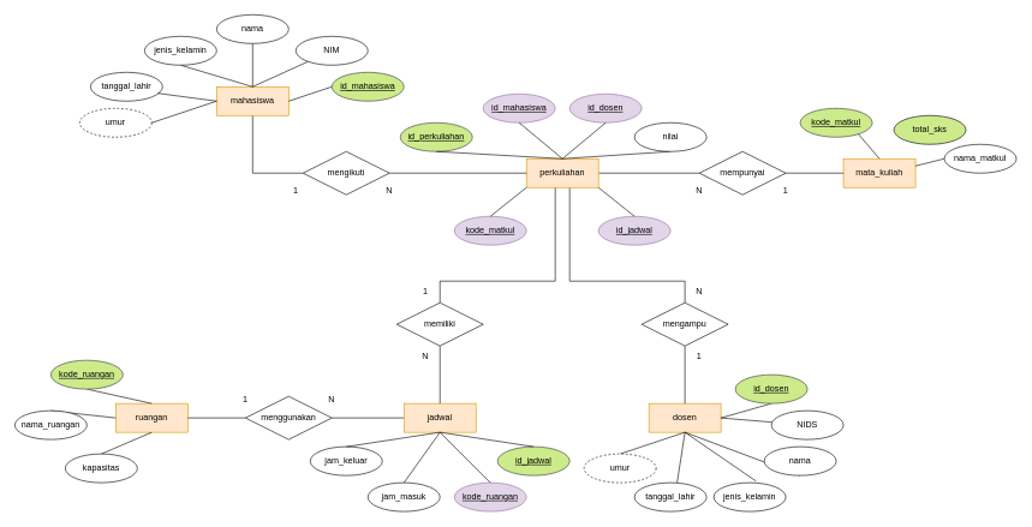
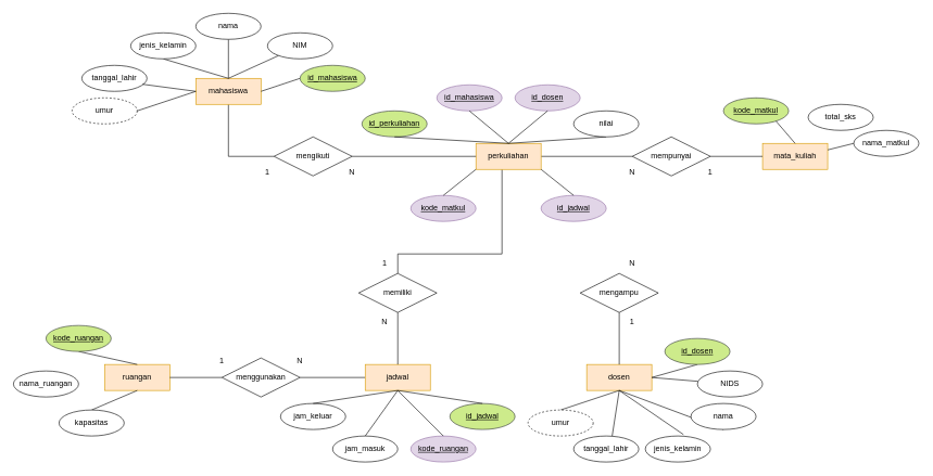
  <mxCell id="0" />
  <mxCell id="1" parent="0" />
  <mxCell id="2" style="edgeStyle=orthogonalEdgeStyle;rounded=0;orthogonalLoop=1;jettySize=auto;html=1;entryX=0;entryY=0.5;entryDx=0;entryDy=0;exitX=0.5;exitY=1;exitDx=0;exitDy=0;endArrow=none;startFill=0;" edge="1" parent="1" source="3" target="14"><mxGeometry relative="1" as="geometry" /></mxCell>
  <mxCell id="3" value="mahasiswa" style="whiteSpace=wrap;html=1;align=center;fillColor=#ffe6cc;strokeColor=#d79b00;" vertex="1" parent="1"><mxGeometry x="300" y="120" width="100" height="40" as="geometry" /></mxCell>
  <mxCell id="4" style="edgeStyle=orthogonalEdgeStyle;rounded=0;orthogonalLoop=1;jettySize=auto;html=1;entryX=0;entryY=0.5;entryDx=0;entryDy=0;endArrow=none;startFill=0;" edge="1" parent="1" source="7" target="16"><mxGeometry relative="1" as="geometry" /></mxCell>
- <mxCell id="5" style="edgeStyle=orthogonalEdgeStyle;rounded=0;orthogonalLoop=1;jettySize=auto;html=1;endArrow=none;startFill=0;" edge="1" parent="1" source="7" target="18"><mxGeometry relative="1" as="geometry"><Array as="points"><mxPoint x="790" y="390" /><mxPoint x="950" y="390" /></Array></mxGeometry></mxCell>
  <mxCell id="6" style="edgeStyle=orthogonalEdgeStyle;rounded=0;orthogonalLoop=1;jettySize=auto;html=1;entryX=0.5;entryY=0;entryDx=0;entryDy=0;endArrow=none;startFill=0;" edge="1" parent="1" source="7" target="20"><mxGeometry relative="1" as="geometry"><Array as="points"><mxPoint x="770" y="390" /><mxPoint x="610" y="390" /></Array></mxGeometry></mxCell>
  <mxCell id="7" value="perkuliahan" style="whiteSpace=wrap;html=1;align=center;fillColor=#ffe6cc;strokeColor=#d79b00;" vertex="1" parent="1"><mxGeometry x="730" y="220" width="100" height="40" as="geometry" /></mxCell>
  <mxCell id="8" value="dosen" style="whiteSpace=wrap;html=1;align=center;fillColor=#ffe6cc;strokeColor=#d79b00;" vertex="1" parent="1"><mxGeometry x="900" y="560" width="100" height="40" as="geometry" /></mxCell>
  <mxCell id="9" style="edgeStyle=orthogonalEdgeStyle;rounded=0;orthogonalLoop=1;jettySize=auto;html=1;entryX=1;entryY=0.5;entryDx=0;entryDy=0;endArrow=none;startFill=0;" edge="1" parent="1" source="10" target="22"><mxGeometry relative="1" as="geometry" /></mxCell>
  <mxCell id="10" value="jadwal" style="whiteSpace=wrap;html=1;align=center;fillColor=#ffe6cc;strokeColor=#d79b00;" vertex="1" parent="1"><mxGeometry x="560" y="560" width="100" height="40" as="geometry" /></mxCell>
  <mxCell id="11" value="ruangan" style="whiteSpace=wrap;html=1;align=center;fillColor=#ffe6cc;strokeColor=#d79b00;" vertex="1" parent="1"><mxGeometry x="160" y="560" width="100" height="40" as="geometry" /></mxCell>
  <mxCell id="12" value="mata_kuliah" style="whiteSpace=wrap;html=1;align=center;fillColor=#ffe6cc;strokeColor=#d79b00;" vertex="1" parent="1"><mxGeometry x="1170" y="220" width="100" height="40" as="geometry" /></mxCell>
  <mxCell id="13" style="edgeStyle=orthogonalEdgeStyle;rounded=0;orthogonalLoop=1;jettySize=auto;html=1;entryX=0;entryY=0.5;entryDx=0;entryDy=0;endArrow=none;startFill=0;" edge="1" parent="1" source="14" target="7"><mxGeometry relative="1" as="geometry" /></mxCell>
  <mxCell id="14" value="mengikuti" style="shape=rhombus;perimeter=rhombusPerimeter;whiteSpace=wrap;html=1;align=center;" vertex="1" parent="1"><mxGeometry x="420" y="210" width="120" height="60" as="geometry" /></mxCell>
  <mxCell id="15" style="edgeStyle=orthogonalEdgeStyle;rounded=0;orthogonalLoop=1;jettySize=auto;html=1;endArrow=none;startFill=0;" edge="1" parent="1" source="16" target="12"><mxGeometry relative="1" as="geometry" /></mxCell>
  <mxCell id="16" value="mempunyai" style="shape=rhombus;perimeter=rhombusPerimeter;whiteSpace=wrap;html=1;align=center;" vertex="1" parent="1"><mxGeometry x="970" y="210" width="120" height="60" as="geometry" /></mxCell>
  <mxCell id="17" style="edgeStyle=orthogonalEdgeStyle;rounded=0;orthogonalLoop=1;jettySize=auto;html=1;entryX=0.5;entryY=0;entryDx=0;entryDy=0;endArrow=none;startFill=0;" edge="1" parent="1" source="18" target="8"><mxGeometry relative="1" as="geometry" /></mxCell>
  <mxCell id="18" value="mengampu" style="shape=rhombus;perimeter=rhombusPerimeter;whiteSpace=wrap;html=1;align=center;" vertex="1" parent="1"><mxGeometry x="890" y="420" width="120" height="60" as="geometry" /></mxCell>
  <mxCell id="19" style="edgeStyle=orthogonalEdgeStyle;rounded=0;orthogonalLoop=1;jettySize=auto;html=1;entryX=0.5;entryY=0;entryDx=0;entryDy=0;endArrow=none;startFill=0;" edge="1" parent="1" source="20" target="10"><mxGeometry relative="1" as="geometry" /></mxCell>
  <mxCell id="20" value="memiliki" style="shape=rhombus;perimeter=rhombusPerimeter;whiteSpace=wrap;html=1;align=center;" vertex="1" parent="1"><mxGeometry x="550" y="420" width="120" height="60" as="geometry" /></mxCell>
  <mxCell id="21" style="edgeStyle=orthogonalEdgeStyle;rounded=0;orthogonalLoop=1;jettySize=auto;html=1;entryX=1;entryY=0.5;entryDx=0;entryDy=0;endArrow=none;startFill=0;" edge="1" parent="1" source="22" target="11"><mxGeometry relative="1" as="geometry" /></mxCell>
  <mxCell id="22" value="menggunakan" style="shape=rhombus;perimeter=rhombusPerimeter;whiteSpace=wrap;html=1;align=center;" vertex="1" parent="1"><mxGeometry x="340" y="550" width="120" height="60" as="geometry" /></mxCell>
  <mxCell id="23" style="rounded=0;orthogonalLoop=1;jettySize=auto;html=1;entryX=0;entryY=0.5;entryDx=0;entryDy=0;endArrow=none;startFill=0;exitX=1;exitY=0.5;exitDx=0;exitDy=0;" edge="1" parent="1" target="26" source="3"><mxGeometry relative="1" as="geometry"><mxPoint x="120" y="15" as="sourcePoint" /></mxGeometry></mxCell>
  <mxCell id="24" style="rounded=0;orthogonalLoop=1;jettySize=auto;html=1;entryX=0.5;entryY=1;entryDx=0;entryDy=0;endArrow=none;startFill=0;exitX=0.5;exitY=0;exitDx=0;exitDy=0;" edge="1" parent="1" target="27" source="3"><mxGeometry relative="1" as="geometry"><mxPoint x="208" y="15" as="sourcePoint" /></mxGeometry></mxCell>
  <mxCell id="25" style="rounded=0;orthogonalLoop=1;jettySize=auto;html=1;entryX=0.5;entryY=1;entryDx=0;entryDy=0;endArrow=none;startFill=0;" edge="1" parent="1" target="28"><mxGeometry relative="1" as="geometry"><mxPoint x="350" y="120" as="sourcePoint" /></mxGeometry></mxCell>
  <mxCell id="26" value="id_mahasiswa" style="ellipse;whiteSpace=wrap;html=1;align=center;fontStyle=4;fillColor=#cdeb8b;strokeColor=#36393d;" vertex="1" parent="1"><mxGeometry x="460" y="100" width="100" height="40" as="geometry" /></mxCell>
  <mxCell id="27" value="nama" style="ellipse;whiteSpace=wrap;html=1;align=center;" vertex="1" parent="1"><mxGeometry x="300" y="20" width="100" height="40" as="geometry" /></mxCell>
  <mxCell id="28" value="jenis_kelamin" style="ellipse;whiteSpace=wrap;html=1;align=center;" vertex="1" parent="1"><mxGeometry x="200" y="50" width="100" height="40" as="geometry" /></mxCell>
  <mxCell id="29" style="rounded=0;orthogonalLoop=1;jettySize=auto;html=1;entryX=0.5;entryY=0;entryDx=0;entryDy=0;endArrow=none;startFill=0;" edge="1" parent="1" source="30" target="3"><mxGeometry relative="1" as="geometry"><mxPoint x="160" y="15" as="targetPoint" /></mxGeometry></mxCell>
  <mxCell id="30" value="NIM" style="ellipse;whiteSpace=wrap;html=1;align=center;fontStyle=0;" vertex="1" parent="1"><mxGeometry x="410" y="50" width="100" height="40" as="geometry" /></mxCell>
  <mxCell id="31" value="tanggal_lahir" style="ellipse;whiteSpace=wrap;html=1;align=center;" vertex="1" parent="1"><mxGeometry x="125" y="100" width="100" height="40" as="geometry" /></mxCell>
  <mxCell id="32" value="umur" style="ellipse;whiteSpace=wrap;html=1;align=center;dashed=1;" vertex="1" parent="1"><mxGeometry x="110" y="150" width="100" height="40" as="geometry" /></mxCell>
  <mxCell id="33" style="rounded=0;orthogonalLoop=1;jettySize=auto;html=1;entryX=0.932;entryY=0.727;entryDx=0;entryDy=0;endArrow=none;startFill=0;entryPerimeter=0;exitX=0;exitY=0.5;exitDx=0;exitDy=0;" edge="1" parent="1" source="3" target="31"><mxGeometry relative="1" as="geometry"><mxPoint x="290" y="190" as="sourcePoint" /><mxPoint x="190" y="160" as="targetPoint" /></mxGeometry></mxCell>
  <mxCell id="34" style="rounded=0;orthogonalLoop=1;jettySize=auto;html=1;entryX=1;entryY=0.5;entryDx=0;entryDy=0;endArrow=none;startFill=0;exitX=0;exitY=0.5;exitDx=0;exitDy=0;" edge="1" parent="1" source="3" target="32"><mxGeometry relative="1" as="geometry"><mxPoint x="310" y="150" as="sourcePoint" /><mxPoint x="228" y="139" as="targetPoint" /></mxGeometry></mxCell>
  <mxCell id="35" style="rounded=0;orthogonalLoop=1;jettySize=auto;html=1;entryX=0.5;entryY=0;entryDx=0;entryDy=0;endArrow=none;startFill=0;exitX=0.5;exitY=0;exitDx=0;exitDy=0;" edge="1" parent="1" target="39" source="12"><mxGeometry relative="1" as="geometry"><mxPoint x="1304" y="375" as="sourcePoint" /></mxGeometry></mxCell>
  <mxCell id="36" style="rounded=0;orthogonalLoop=1;jettySize=auto;html=1;entryX=0.5;entryY=1;entryDx=0;entryDy=0;endArrow=none;startFill=0;exitX=0.5;exitY=0;exitDx=0;exitDy=0;" edge="1" parent="1" target="40" source="7"><mxGeometry relative="1" as="geometry"><mxPoint x="1318" y="335" as="sourcePoint" /></mxGeometry></mxCell>
  <mxCell id="37" style="rounded=0;orthogonalLoop=1;jettySize=auto;html=1;entryX=0;entryY=0.5;entryDx=0;entryDy=0;endArrow=none;startFill=0;" edge="1" parent="1" target="38"><mxGeometry relative="1" as="geometry"><mxPoint x="1270" y="230" as="sourcePoint" /></mxGeometry></mxCell>
  <mxCell id="38" value="nama_matkul" style="ellipse;whiteSpace=wrap;html=1;align=center;" vertex="1" parent="1"><mxGeometry x="1310" y="200" width="100" height="40" as="geometry" /></mxCell>
  <mxCell id="39" value="kode_matkul" style="ellipse;whiteSpace=wrap;html=1;align=center;fontStyle=4;fillColor=#cdeb8b;strokeColor=#36393d;" vertex="1" parent="1"><mxGeometry x="1110" y="150" width="100" height="40" as="geometry" /></mxCell>
  <mxCell id="40" value="nilai" style="ellipse;whiteSpace=wrap;html=1;align=center;" vertex="1" parent="1"><mxGeometry x="880" y="170" width="100" height="40" as="geometry" /></mxCell>
  <mxCell id="41" style="rounded=0;orthogonalLoop=1;jettySize=auto;html=1;entryX=0.5;entryY=0;entryDx=0;entryDy=0;endArrow=none;startFill=0;exitX=0.5;exitY=1;exitDx=0;exitDy=0;" edge="1" parent="1" target="46" source="11"><mxGeometry relative="1" as="geometry"><mxPoint x="220" y="630" as="sourcePoint" /></mxGeometry></mxCell>
  <mxCell id="42" style="rounded=0;orthogonalLoop=1;jettySize=auto;html=1;entryX=0.5;entryY=1;entryDx=0;entryDy=0;endArrow=none;startFill=0;exitX=0.5;exitY=0;exitDx=0;exitDy=0;" edge="1" parent="1" target="44" source="11"><mxGeometry relative="1" as="geometry"><mxPoint x="150" y="650" as="sourcePoint" /></mxGeometry></mxCell>
- <mxCell id="43" style="rounded=0;orthogonalLoop=1;jettySize=auto;html=1;entryX=0.5;entryY=0;entryDx=0;entryDy=0;endArrow=none;startFill=0;exitX=0;exitY=0.5;exitDx=0;exitDy=0;" edge="1" parent="1" target="45" source="11"><mxGeometry relative="1" as="geometry"><mxPoint x="197" y="650" as="sourcePoint" /></mxGeometry></mxCell>
  <mxCell id="44" value="kode_ruangan" style="ellipse;whiteSpace=wrap;html=1;align=center;fontStyle=4;fillColor=#cdeb8b;strokeColor=#36393d;" vertex="1" parent="1"><mxGeometry x="70" y="500" width="100" height="40" as="geometry" /></mxCell>
  <mxCell id="45" value="nama_ruangan" style="ellipse;whiteSpace=wrap;html=1;align=center;" vertex="1" parent="1"><mxGeometry x="20" y="570" width="100" height="40" as="geometry" /></mxCell>
  <mxCell id="46" value="kapasitas" style="ellipse;whiteSpace=wrap;html=1;align=center;" vertex="1" parent="1"><mxGeometry x="90" y="630" width="100" height="40" as="geometry" /></mxCell>
  <mxCell id="47" style="rounded=0;orthogonalLoop=1;jettySize=auto;html=1;entryX=0.5;entryY=1;entryDx=0;entryDy=0;strokeColor=default;endArrow=none;startFill=0;exitX=1;exitY=0.5;exitDx=0;exitDy=0;" edge="1" parent="1" source="8" target="52"><mxGeometry relative="1" as="geometry"><mxPoint x="1210" y="855.714" as="sourcePoint" /></mxGeometry></mxCell>
  <mxCell id="48" style="rounded=0;orthogonalLoop=1;jettySize=auto;html=1;entryX=0.5;entryY=1;entryDx=0;entryDy=0;strokeColor=default;endArrow=none;startFill=0;exitX=0.5;exitY=1;exitDx=0;exitDy=0;" edge="1" parent="1" source="8" target="53"><mxGeometry relative="1" as="geometry"><mxPoint x="1133.333" y="850" as="sourcePoint" /></mxGeometry></mxCell>
  <mxCell id="49" style="rounded=0;orthogonalLoop=1;jettySize=auto;html=1;exitX=0.5;exitY=1;exitDx=0;exitDy=0;entryX=0.586;entryY=-0.056;entryDx=0;entryDy=0;strokeColor=default;endArrow=none;startFill=0;entryPerimeter=0;" edge="1" parent="1" source="8" target="54"><mxGeometry relative="1" as="geometry"><mxPoint x="1110" y="870" as="sourcePoint" /></mxGeometry></mxCell>
  <mxCell id="50" style="rounded=0;orthogonalLoop=1;jettySize=auto;html=1;entryX=0.59;entryY=0.022;entryDx=0;entryDy=0;exitX=0.5;exitY=1;exitDx=0;exitDy=0;strokeColor=default;endArrow=none;startFill=0;entryPerimeter=0;" edge="1" parent="1" source="8" target="55"><mxGeometry relative="1" as="geometry"><mxPoint x="1110" y="870" as="sourcePoint" /></mxGeometry></mxCell>
  <mxCell id="51" style="rounded=0;orthogonalLoop=1;jettySize=auto;html=1;entryX=0.5;entryY=0;entryDx=0;entryDy=0;strokeColor=default;endArrow=none;startFill=0;exitX=0.5;exitY=1;exitDx=0;exitDy=0;" edge="1" parent="1" source="8" target="56"><mxGeometry relative="1" as="geometry"><mxPoint x="990" y="905" as="targetPoint" /><mxPoint x="1124" y="890" as="sourcePoint" /></mxGeometry></mxCell>
  <mxCell id="52" value="id_dosen" style="ellipse;whiteSpace=wrap;html=1;align=center;fontStyle=4;fillColor=#cdeb8b;strokeColor=#36393d;" vertex="1" parent="1"><mxGeometry x="1020" y="520" width="100" height="40" as="geometry" /></mxCell>
  <mxCell id="53" value="nama" style="ellipse;whiteSpace=wrap;html=1;align=center;" vertex="1" parent="1"><mxGeometry x="1060" y="620" width="100" height="40" as="geometry" /></mxCell>
  <mxCell id="54" value="jenis_kelamin" style="ellipse;whiteSpace=wrap;html=1;align=center;" vertex="1" parent="1"><mxGeometry x="990" y="670" width="100" height="40" as="geometry" /></mxCell>
  <mxCell id="55" value="tanggal_lahir" style="ellipse;whiteSpace=wrap;html=1;align=center;" vertex="1" parent="1"><mxGeometry x="880" y="670" width="100" height="40" as="geometry" /></mxCell>
  <mxCell id="56" value="umur" style="ellipse;whiteSpace=wrap;html=1;align=center;dashed=1;" vertex="1" parent="1"><mxGeometry x="810" y="630" width="100" height="40" as="geometry" /></mxCell>
  <mxCell id="57" style="rounded=0;orthogonalLoop=1;jettySize=auto;html=1;entryX=1;entryY=0.5;entryDx=0;entryDy=0;endArrow=none;startFill=0;" edge="1" parent="1" source="58" target="8"><mxGeometry relative="1" as="geometry"><mxPoint x="1160" y="850" as="targetPoint" /></mxGeometry></mxCell>
  <mxCell id="58" value="NIDS" style="ellipse;whiteSpace=wrap;html=1;align=center;fontStyle=0;" vertex="1" parent="1"><mxGeometry x="1070" y="570" width="100" height="40" as="geometry" /></mxCell>
  <mxCell id="59" value="id_jadwal" style="ellipse;whiteSpace=wrap;html=1;align=center;fontStyle=4;fillColor=#cdeb8b;strokeColor=#36393d;" vertex="1" parent="1"><mxGeometry x="690" y="620" width="100" height="40" as="geometry" /></mxCell>
  <mxCell id="60" value="jam_masuk" style="ellipse;whiteSpace=wrap;html=1;align=center;" vertex="1" parent="1"><mxGeometry x="510" y="670" width="100" height="40" as="geometry" /></mxCell>
  <mxCell id="61" value="jam_keluar" style="ellipse;whiteSpace=wrap;html=1;align=center;" vertex="1" parent="1"><mxGeometry x="430" y="620" width="100" height="40" as="geometry" /></mxCell>
  <mxCell id="62" value="kode_ruangan" style="ellipse;whiteSpace=wrap;html=1;align=center;fontStyle=4;fillColor=#e1d5e7;strokeColor=#9673a6;" vertex="1" parent="1"><mxGeometry x="630" y="670" width="100" height="40" as="geometry" /></mxCell>
  <mxCell id="63" style="rounded=0;orthogonalLoop=1;jettySize=auto;html=1;entryX=0.5;entryY=1;entryDx=0;entryDy=0;strokeColor=default;endArrow=none;startFill=0;exitX=0.5;exitY=0;exitDx=0;exitDy=0;" edge="1" parent="1" source="59" target="10"><mxGeometry relative="1" as="geometry"><mxPoint x="580" y="640" as="targetPoint" /><mxPoint x="690" y="600" as="sourcePoint" /></mxGeometry></mxCell>
  <mxCell id="64" style="rounded=0;orthogonalLoop=1;jettySize=auto;html=1;strokeColor=default;endArrow=none;startFill=0;exitX=0.5;exitY=0;exitDx=0;exitDy=0;" edge="1" parent="1" source="60"><mxGeometry relative="1" as="geometry"><mxPoint x="610" y="600" as="targetPoint" /><mxPoint x="710" y="550" as="sourcePoint" /></mxGeometry></mxCell>
  <mxCell id="65" style="rounded=0;orthogonalLoop=1;jettySize=auto;html=1;strokeColor=default;endArrow=none;startFill=0;exitX=0.5;exitY=0;exitDx=0;exitDy=0;entryX=0.5;entryY=1;entryDx=0;entryDy=0;" edge="1" parent="1" source="61" target="10"><mxGeometry relative="1" as="geometry"><mxPoint x="570" y="605" as="targetPoint" /><mxPoint x="540" y="695" as="sourcePoint" /></mxGeometry></mxCell>
  <mxCell id="66" value="id_perkuliahan" style="ellipse;whiteSpace=wrap;html=1;align=center;fontStyle=4;fillColor=#cdeb8b;strokeColor=#36393d;" vertex="1" parent="1"><mxGeometry x="555" y="170" width="100" height="40" as="geometry" /></mxCell>
  <mxCell id="67" value="id_mahasiswa" style="ellipse;whiteSpace=wrap;html=1;align=center;fontStyle=4;fillColor=#e1d5e7;strokeColor=#9673a6;" vertex="1" parent="1"><mxGeometry x="670" y="130" width="100" height="40" as="geometry" /></mxCell>
  <mxCell id="68" value="id_dosen" style="ellipse;whiteSpace=wrap;html=1;align=center;fontStyle=4;fillColor=#e1d5e7;strokeColor=#9673a6;" vertex="1" parent="1"><mxGeometry x="790" y="130" width="100" height="40" as="geometry" /></mxCell>
  <mxCell id="69" value="kode_matkul" style="ellipse;whiteSpace=wrap;html=1;align=center;fontStyle=4;fillColor=#e1d5e7;strokeColor=#9673a6;" vertex="1" parent="1"><mxGeometry x="630" y="300" width="100" height="40" as="geometry" /></mxCell>
  <mxCell id="70" value="id_jadwal" style="ellipse;whiteSpace=wrap;html=1;align=center;fontStyle=4;fillColor=#e1d5e7;strokeColor=#9673a6;" vertex="1" parent="1"><mxGeometry x="830" y="300" width="100" height="40" as="geometry" /></mxCell>
  <mxCell id="71" style="rounded=0;orthogonalLoop=1;jettySize=auto;html=1;entryX=0.5;entryY=1;entryDx=0;entryDy=0;endArrow=none;startFill=0;exitX=0.5;exitY=0;exitDx=0;exitDy=0;" edge="1" parent="1" source="7" target="66"><mxGeometry relative="1" as="geometry"><mxPoint x="630" y="210" as="sourcePoint" /><mxPoint x="690" y="190" as="targetPoint" /></mxGeometry></mxCell>
  <mxCell id="72" style="rounded=0;orthogonalLoop=1;jettySize=auto;html=1;endArrow=none;startFill=0;exitX=0.5;exitY=0;exitDx=0;exitDy=0;entryX=0.5;entryY=1;entryDx=0;entryDy=0;" edge="1" parent="1" source="7" target="67"><mxGeometry relative="1" as="geometry"><mxPoint x="790" y="230" as="sourcePoint" /><mxPoint x="730" y="180" as="targetPoint" /></mxGeometry></mxCell>
  <mxCell id="73" style="rounded=0;orthogonalLoop=1;jettySize=auto;html=1;endArrow=none;startFill=0;entryX=0.5;entryY=1;entryDx=0;entryDy=0;exitX=0.5;exitY=0;exitDx=0;exitDy=0;" edge="1" parent="1" source="7" target="68"><mxGeometry relative="1" as="geometry"><mxPoint x="810" y="190" as="sourcePoint" /><mxPoint x="790" y="160" as="targetPoint" /></mxGeometry></mxCell>
  <mxCell id="74" style="rounded=0;orthogonalLoop=1;jettySize=auto;html=1;endArrow=none;startFill=0;entryX=0;entryY=1;entryDx=0;entryDy=0;exitX=0.5;exitY=0;exitDx=0;exitDy=0;" edge="1" parent="1" source="69" target="7"><mxGeometry relative="1" as="geometry"><mxPoint x="620" y="310" as="sourcePoint" /><mxPoint x="730" y="290" as="targetPoint" /></mxGeometry></mxCell>
  <mxCell id="75" style="rounded=0;orthogonalLoop=1;jettySize=auto;html=1;endArrow=none;startFill=0;entryX=1;entryY=1;entryDx=0;entryDy=0;exitX=0.5;exitY=0;exitDx=0;exitDy=0;" edge="1" parent="1" source="70" target="7"><mxGeometry relative="1" as="geometry"><mxPoint x="690" y="310" as="sourcePoint" /><mxPoint x="740" y="270" as="targetPoint" /></mxGeometry></mxCell>
  <mxCell id="76" value="N" style="text;html=1;align=center;verticalAlign=middle;whiteSpace=wrap;rounded=0;" vertex="1" parent="1"><mxGeometry x="510" y="250" width="60" height="30" as="geometry" /></mxCell>
  <mxCell id="77" value="1" style="text;html=1;align=center;verticalAlign=middle;whiteSpace=wrap;rounded=0;" vertex="1" parent="1"><mxGeometry x="380" y="250" width="60" height="30" as="geometry" /></mxCell>
  <mxCell id="78" value="1" style="text;html=1;align=center;verticalAlign=middle;whiteSpace=wrap;rounded=0;" vertex="1" parent="1"><mxGeometry x="1060" y="250" width="60" height="30" as="geometry" /></mxCell>
  <mxCell id="79" value="N" style="text;html=1;align=center;verticalAlign=middle;whiteSpace=wrap;rounded=0;" vertex="1" parent="1"><mxGeometry x="940" y="250" width="60" height="30" as="geometry" /></mxCell>
  <mxCell id="80" value="1" style="text;html=1;align=center;verticalAlign=middle;whiteSpace=wrap;rounded=0;" vertex="1" parent="1"><mxGeometry x="940" y="480" width="60" height="30" as="geometry" /></mxCell>
  <mxCell id="81" value="N" style="text;html=1;align=center;verticalAlign=middle;whiteSpace=wrap;rounded=0;" vertex="1" parent="1"><mxGeometry x="940" y="390" width="60" height="30" as="geometry" /></mxCell>
  <mxCell id="82" value="N" style="text;html=1;align=center;verticalAlign=middle;whiteSpace=wrap;rounded=0;" vertex="1" parent="1"><mxGeometry x="560" y="480" width="60" height="30" as="geometry" /></mxCell>
  <mxCell id="83" value="1" style="text;html=1;align=center;verticalAlign=middle;whiteSpace=wrap;rounded=0;" vertex="1" parent="1"><mxGeometry x="560" y="390" width="60" height="30" as="geometry" /></mxCell>
  <mxCell id="84" value="N" style="text;html=1;align=center;verticalAlign=middle;whiteSpace=wrap;rounded=0;" vertex="1" parent="1"><mxGeometry x="430" y="540" width="60" height="30" as="geometry" /></mxCell>
  <mxCell id="85" value="1" style="text;html=1;align=center;verticalAlign=middle;whiteSpace=wrap;rounded=0;" vertex="1" parent="1"><mxGeometry x="310" y="540" width="60" height="30" as="geometry" /></mxCell>
  <mxCell id="86" style="rounded=0;orthogonalLoop=1;jettySize=auto;html=1;entryX=0.5;entryY=0;entryDx=0;entryDy=0;endArrow=none;startFill=0;exitX=0.5;exitY=1;exitDx=0;exitDy=0;" edge="1" parent="1" source="10" target="62"><mxGeometry relative="1" as="geometry"><mxPoint x="575" y="750" as="sourcePoint" /><mxPoint x="540" y="700" as="targetPoint" /></mxGeometry></mxCell>
- <mxCell id="87" value="total_sks" style="ellipse;whiteSpace=wrap;html=1;align=center;fillColor=#cdeb8b;" vertex="1" parent="1"><mxGeometry x="1240" y="160" width="100" height="40" as="geometry" /></mxCell>
+ <mxCell id="87" value="total_sks" style="ellipse;whiteSpace=wrap;html=1;align=center;" vertex="1" parent="1"><mxGeometry x="1240" y="160" width="100" height="40" as="geometry" /></mxCell>
